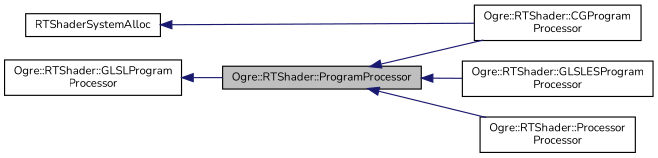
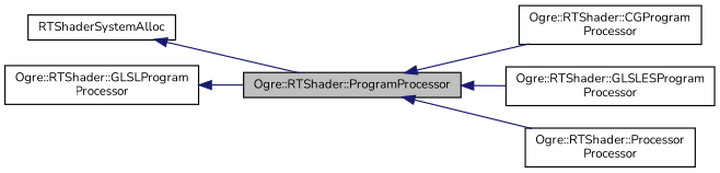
  digraph {
    fontname=Nunito
    rankdir=LR
    node [color=black fontname=Nunito fontsize=10 shape=record]
    edge [color=midnightblue dir=back fontname=Nunito fontsize=10 labelfontname=Helvetica labelfontsize=10 style=solid]
    n1 [fillcolor=grey75 fontcolor=black height=0.2 label="Ogre::RTShader::ProgramProcessor" style=filled width=0.4]
    n2 [height=0.2 label="Ogre::RTShader::CGProgram\lProcessor" width=0.4]
    n3 [height=0.2 label="Ogre::RTShader::GLSLESProgram\lProcessor" width=0.4]
    n4 [height=0.2 label="Ogre::RTShader::Processor\lProcessor" width=0.4]
    n5 [height=0.2 label="Ogre::RTShader::GLSLProgram\lProcessor" width=0.4]
    n6 [height=0.2 label=RTShaderSystemAlloc width=0.4]
    n1 -> n2
    n1 -> n3
    n1 -> n4
    n5 -> n1
-   n6 -> n2
+   n6 -> n1
  }
